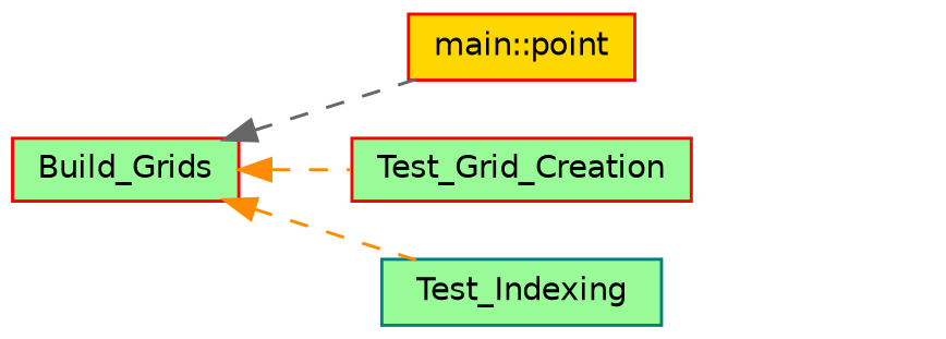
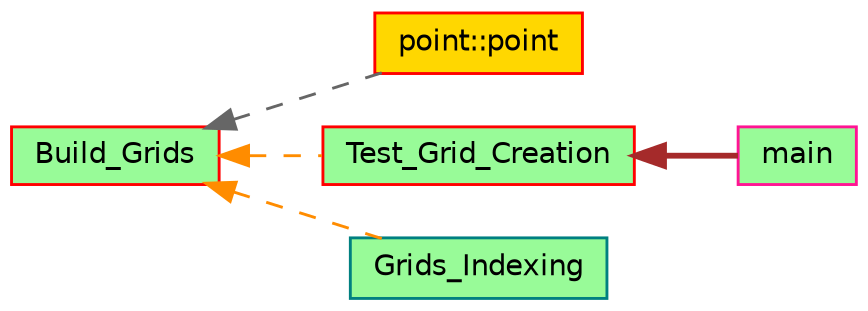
  digraph {
    rankdir=LR
    node [color=red fillcolor=palegreen fontname=Helvetica fontsize=10 shape=record style=filled]
    edge [color=darkorange dir=back fontname=Helvetica fontsize=10 labelfontname=Helvetica labelfontsize=10 style=dashed]
    n1 [fontcolor=black height=0.2 label=Build_Grids width=0.4]
-   n2 [fillcolor=gold height=0.2 label="main::point" width=0.4]
+   n2 [fillcolor=gold height=0.2 label="point::point" width=0.4]
    n3 [height=0.2 label=Test_Grid_Creation width=0.4]
-   n4 [color=teal height=0.2 label=Test_Indexing width=0.4]
+   n4 [color=teal height=0.2 label=Grids_Indexing width=0.4]
+   n5 [color=deeppink height=0.2 label=main width=0.4]
    n1 -> n2 [color=gray40]
    n1 -> n3
    n1 -> n4
+   n3 -> n5 [color=brown style=bold]
  }
